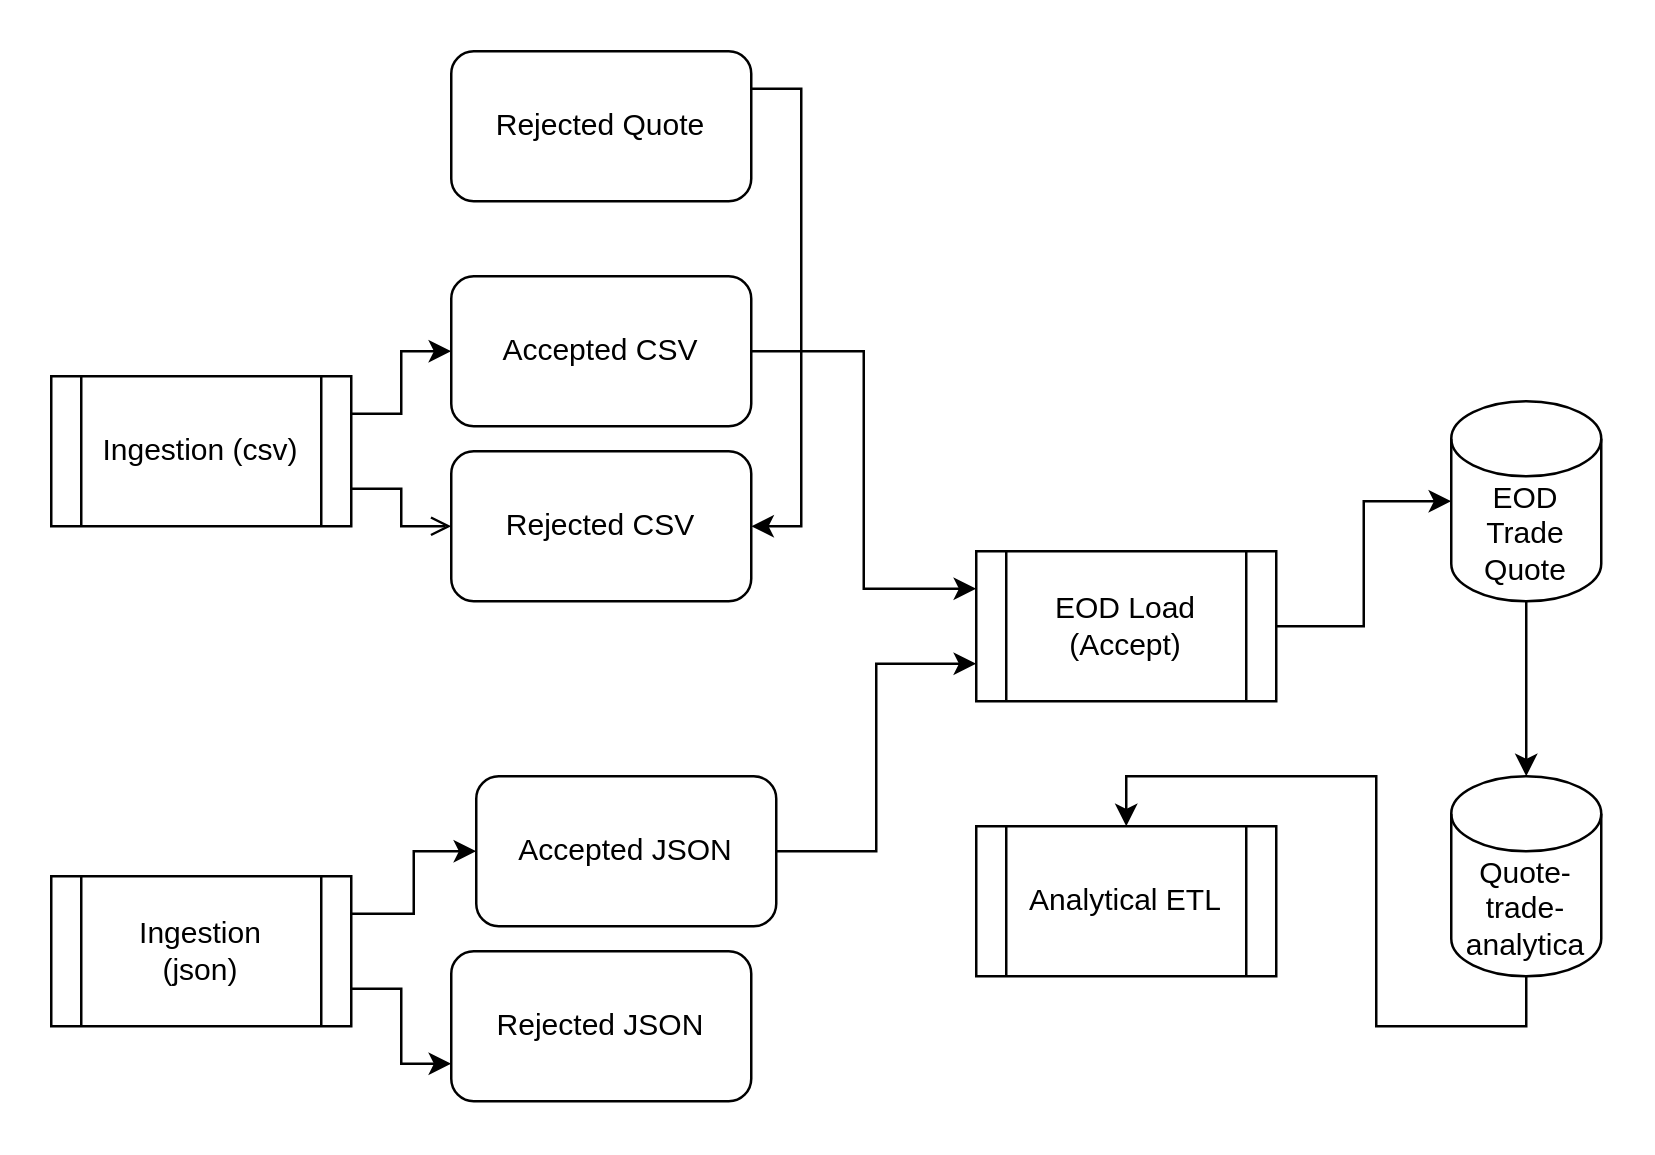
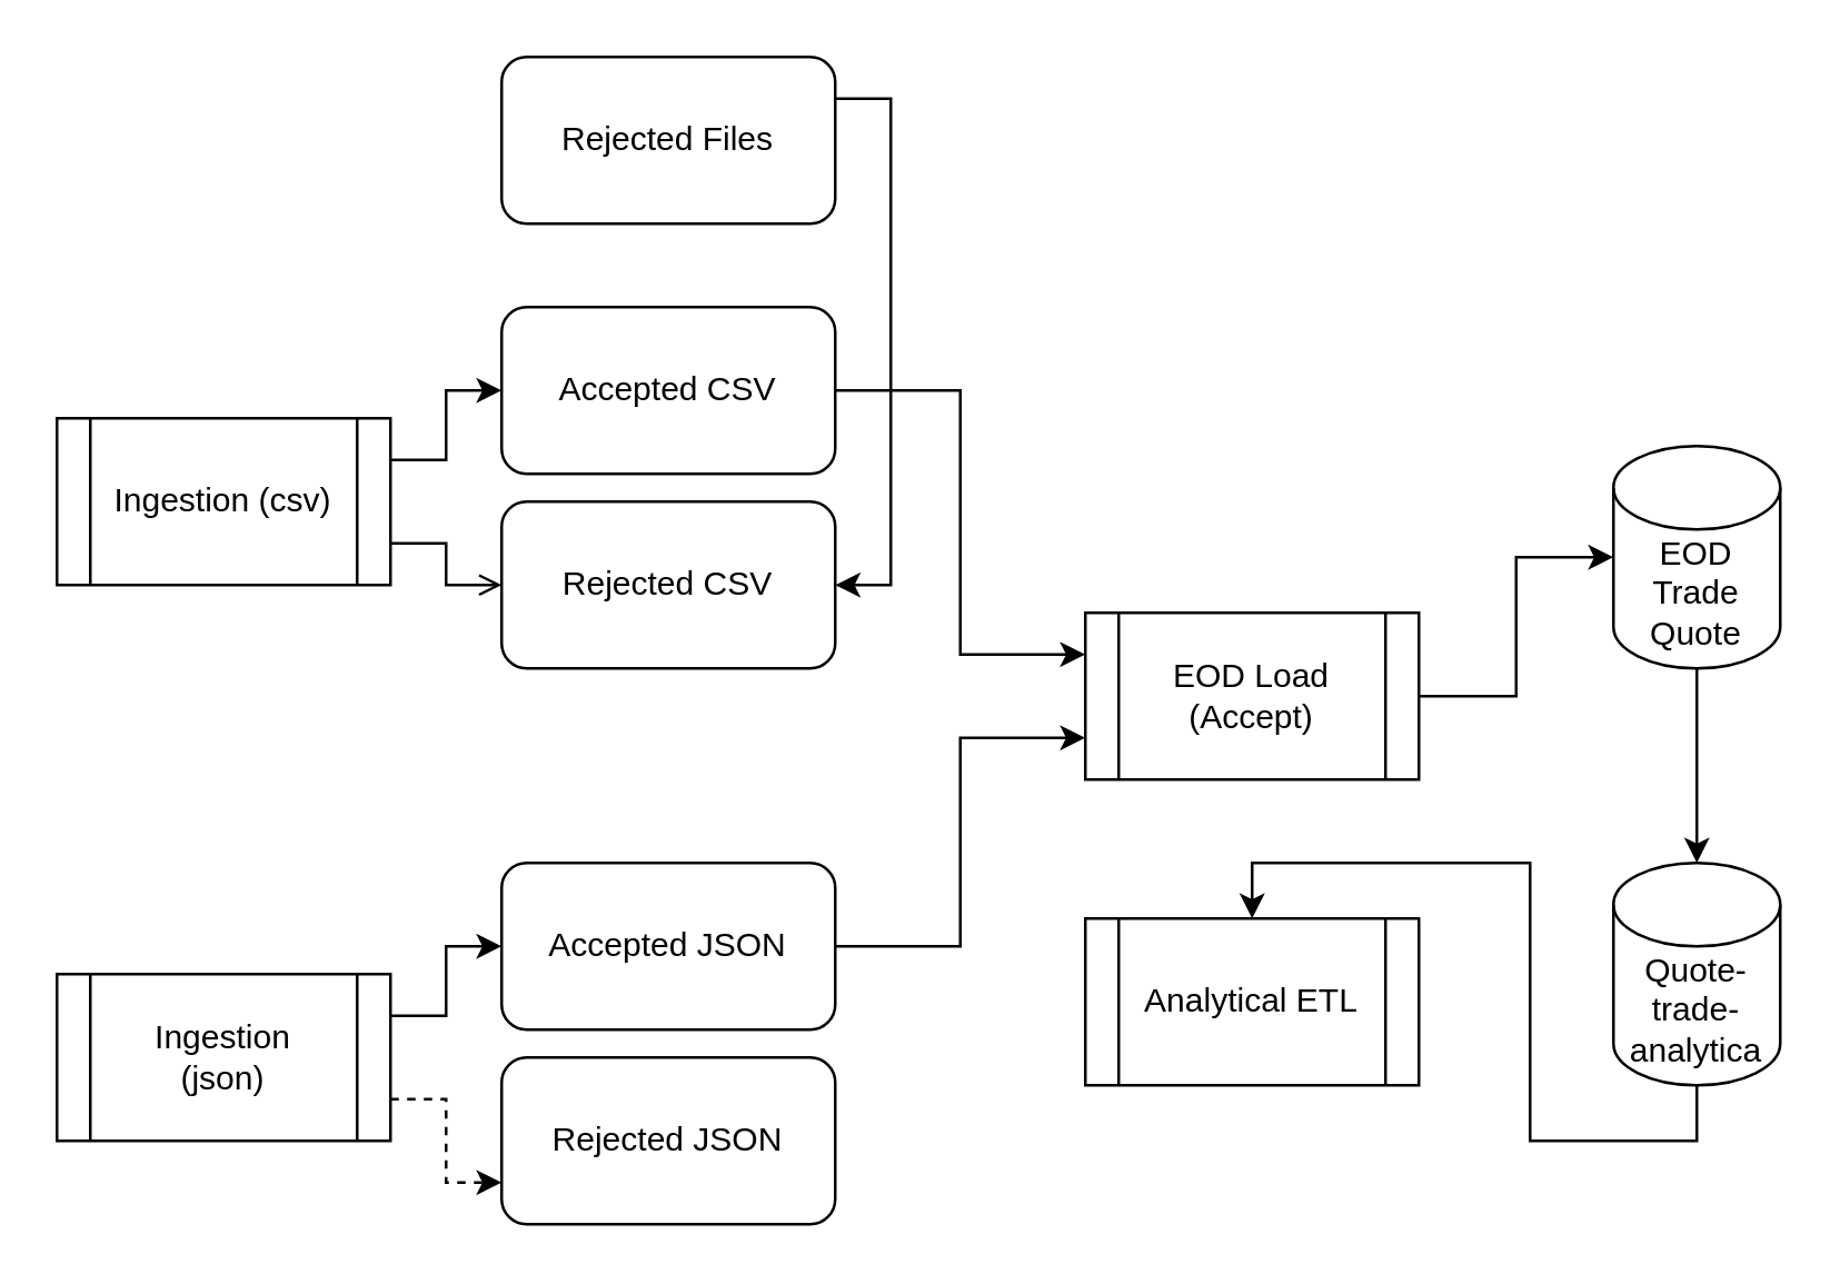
  <mxCell id="0" />
  <mxCell id="1" parent="0" />
  <mxCell id="2" value="Analytical ETL" style="shape=process;whiteSpace=wrap;html=1;backgroundOutline=1;" vertex="1" parent="1"><mxGeometry x="390" y="330" width="120" height="60" as="geometry" /></mxCell>
  <mxCell id="3" style="edgeStyle=orthogonalEdgeStyle;rounded=0;orthogonalLoop=1;jettySize=auto;html=1;exitX=1;exitY=0.5;exitDx=0;exitDy=0;entryX=0;entryY=0.5;entryDx=0;entryDy=0;entryPerimeter=0;" edge="1" parent="1" source="4" target="20"><mxGeometry relative="1" as="geometry" /></mxCell>
  <mxCell id="4" value="EOD Load (Accept)" style="shape=process;whiteSpace=wrap;html=1;backgroundOutline=1;" vertex="1" parent="1"><mxGeometry x="390" y="220" width="120" height="60" as="geometry" /></mxCell>
  <mxCell id="5" style="edgeStyle=orthogonalEdgeStyle;rounded=0;orthogonalLoop=1;jettySize=auto;html=1;exitX=1;exitY=0.25;exitDx=0;exitDy=0;entryX=0;entryY=0.5;entryDx=0;entryDy=0;" edge="1" parent="1" source="7" target="14"><mxGeometry relative="1" as="geometry" /></mxCell>
  <mxCell id="6" style="edgeStyle=orthogonalEdgeStyle;rounded=0;orthogonalLoop=1;jettySize=auto;html=1;exitX=1;exitY=0.75;exitDx=0;exitDy=0;entryX=0;entryY=0.5;entryDx=0;entryDy=0;endArrow=open;" edge="1" parent="1" source="7" target="15"><mxGeometry relative="1" as="geometry" /></mxCell>
  <mxCell id="7" value="Ingestion (csv)" style="shape=process;whiteSpace=wrap;html=1;backgroundOutline=1;" vertex="1" parent="1"><mxGeometry x="20" y="150" width="120" height="60" as="geometry" /></mxCell>
  <mxCell id="8" style="edgeStyle=orthogonalEdgeStyle;rounded=0;orthogonalLoop=1;jettySize=auto;html=1;exitX=1;exitY=0.25;exitDx=0;exitDy=0;entryX=0;entryY=0.5;entryDx=0;entryDy=0;" edge="1" parent="1" source="10" target="17"><mxGeometry relative="1" as="geometry" /></mxCell>
- <mxCell id="9" style="edgeStyle=orthogonalEdgeStyle;rounded=0;orthogonalLoop=1;jettySize=auto;html=1;exitX=1;exitY=0.75;exitDx=0;exitDy=0;entryX=0;entryY=0.75;entryDx=0;entryDy=0;" edge="1" parent="1" source="10" target="18"><mxGeometry relative="1" as="geometry" /></mxCell>
+ <mxCell id="9" style="edgeStyle=orthogonalEdgeStyle;rounded=0;orthogonalLoop=1;jettySize=auto;html=1;exitX=1;exitY=0.75;exitDx=0;exitDy=0;entryX=0;entryY=0.75;entryDx=0;entryDy=0;dashed=1;" edge="1" parent="1" source="10" target="18"><mxGeometry relative="1" as="geometry" /></mxCell>
  <mxCell id="10" value="Ingestion&lt;br&gt;(json)" style="shape=process;whiteSpace=wrap;html=1;backgroundOutline=1;" vertex="1" parent="1"><mxGeometry x="20" y="350" width="120" height="60" as="geometry" /></mxCell>
  <mxCell id="11" style="edgeStyle=orthogonalEdgeStyle;rounded=0;orthogonalLoop=1;jettySize=auto;html=1;exitX=1;exitY=0.25;exitDx=0;exitDy=0;entryX=1;entryY=0.5;entryDx=0;entryDy=0;" edge="1" parent="1" source="12" target="15"><mxGeometry relative="1" as="geometry" /></mxCell>
- <mxCell id="12" value="Rejected Quote" style="rounded=1;whiteSpace=wrap;html=1;" vertex="1" parent="1"><mxGeometry x="180" y="20" width="120" height="60" as="geometry" /></mxCell>
+ <mxCell id="12" value="Rejected Files" style="rounded=1;whiteSpace=wrap;html=1;" vertex="1" parent="1"><mxGeometry x="180" y="20" width="120" height="60" as="geometry" /></mxCell>
  <mxCell id="13" style="edgeStyle=orthogonalEdgeStyle;rounded=0;orthogonalLoop=1;jettySize=auto;html=1;exitX=1;exitY=0.5;exitDx=0;exitDy=0;entryX=0;entryY=0.25;entryDx=0;entryDy=0;" edge="1" parent="1" source="14" target="4"><mxGeometry relative="1" as="geometry" /></mxCell>
  <mxCell id="14" value="Accepted CSV" style="rounded=1;whiteSpace=wrap;html=1;" vertex="1" parent="1"><mxGeometry x="180" y="110" width="120" height="60" as="geometry" /></mxCell>
  <mxCell id="15" value="Rejected CSV" style="rounded=1;whiteSpace=wrap;html=1;" vertex="1" parent="1"><mxGeometry x="180" y="180" width="120" height="60" as="geometry" /></mxCell>
  <mxCell id="16" style="edgeStyle=orthogonalEdgeStyle;rounded=0;orthogonalLoop=1;jettySize=auto;html=1;exitX=1;exitY=0.5;exitDx=0;exitDy=0;entryX=0;entryY=0.75;entryDx=0;entryDy=0;" edge="1" parent="1" source="17" target="4"><mxGeometry relative="1" as="geometry" /></mxCell>
- <mxCell id="17" value="Accepted JSON" style="rounded=1;whiteSpace=wrap;html=1;" vertex="1" parent="1"><mxGeometry x="190" y="310" width="120" height="60" as="geometry" /></mxCell>
+ <mxCell id="17" value="Accepted JSON" style="rounded=1;whiteSpace=wrap;html=1;" vertex="1" parent="1"><mxGeometry x="180" y="310" width="120" height="60" as="geometry" /></mxCell>
  <mxCell id="18" value="Rejected JSON" style="rounded=1;whiteSpace=wrap;html=1;" vertex="1" parent="1"><mxGeometry x="180" y="380" width="120" height="60" as="geometry" /></mxCell>
  <mxCell id="19" style="edgeStyle=orthogonalEdgeStyle;rounded=0;orthogonalLoop=1;jettySize=auto;html=1;exitX=0.5;exitY=1;exitDx=0;exitDy=0;exitPerimeter=0;entryX=0.5;entryY=0;entryDx=0;entryDy=0;entryPerimeter=0;" edge="1" parent="1" source="20" target="22"><mxGeometry relative="1" as="geometry" /></mxCell>
  <mxCell id="20" value="EOD Trade Quote" style="shape=cylinder3;whiteSpace=wrap;html=1;boundedLbl=1;backgroundOutline=1;size=15;" vertex="1" parent="1"><mxGeometry x="580" y="160" width="60" height="80" as="geometry" /></mxCell>
  <mxCell id="21" style="edgeStyle=orthogonalEdgeStyle;rounded=0;orthogonalLoop=1;jettySize=auto;html=1;exitX=0.5;exitY=1;exitDx=0;exitDy=0;exitPerimeter=0;" edge="1" parent="1" source="22"><mxGeometry relative="1" as="geometry"><mxPoint x="450" y="330" as="targetPoint" /><Array as="points"><mxPoint x="610" y="410" /><mxPoint x="550" y="410" /><mxPoint x="550" y="310" /><mxPoint x="450" y="310" /></Array></mxGeometry></mxCell>
  <mxCell id="22" value="Quote-trade-analytica" style="shape=cylinder3;whiteSpace=wrap;html=1;boundedLbl=1;backgroundOutline=1;size=15;" vertex="1" parent="1"><mxGeometry x="580" y="310" width="60" height="80" as="geometry" /></mxCell>
